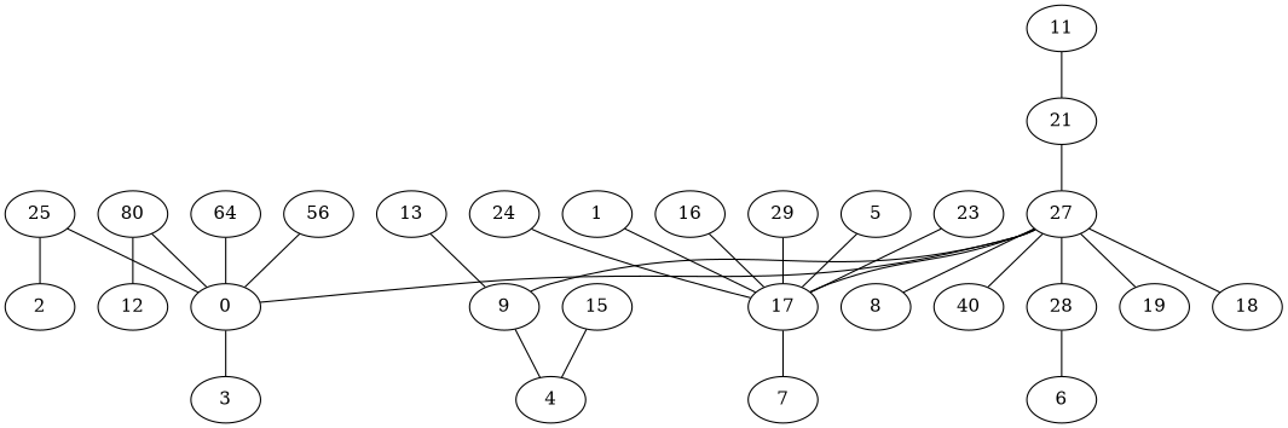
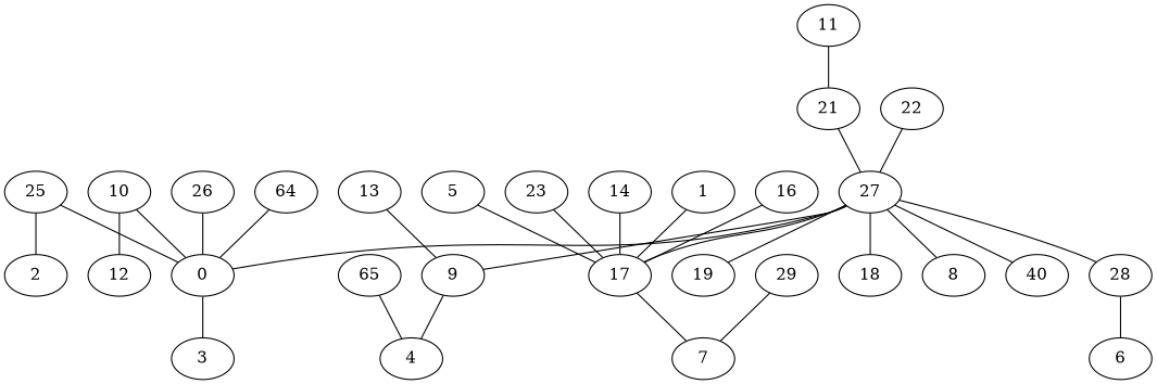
  graph {
    21
    27
    28
    9
    0
    17
    19
    18
    8
    n10 [label=40]
    6
    4
    3
    7
    25
    2
-   24
+   24 [label=14]
    1
-   10 [label=80]
+   10
    12
    13
    11
    16
-   15
+   15 [label=65]
    n25 [label=64]
+   22
    29
    5
    23
-   26 [label=56]
+   26
    21 -- 27
    27 -- 28
    27 -- 9
    27 -- 0
    27 -- 17
    27 -- 19
    27 -- 18
    27 -- 8
    27 -- n10
    28 -- 6
    9 -- 4
    0 -- 3
    17 -- 7
    25 -- 0
    25 -- 2
    24 -- 17
    1 -- 17
    10 -- 0
    10 -- 12
    13 -- 9
    11 -- 21
    16 -- 17
    15 -- 4
    n25 -- 0
-   29 -- 17
+   22 -- 27
+   29 -- 7
    5 -- 17
    23 -- 17
    26 -- 0
  }
